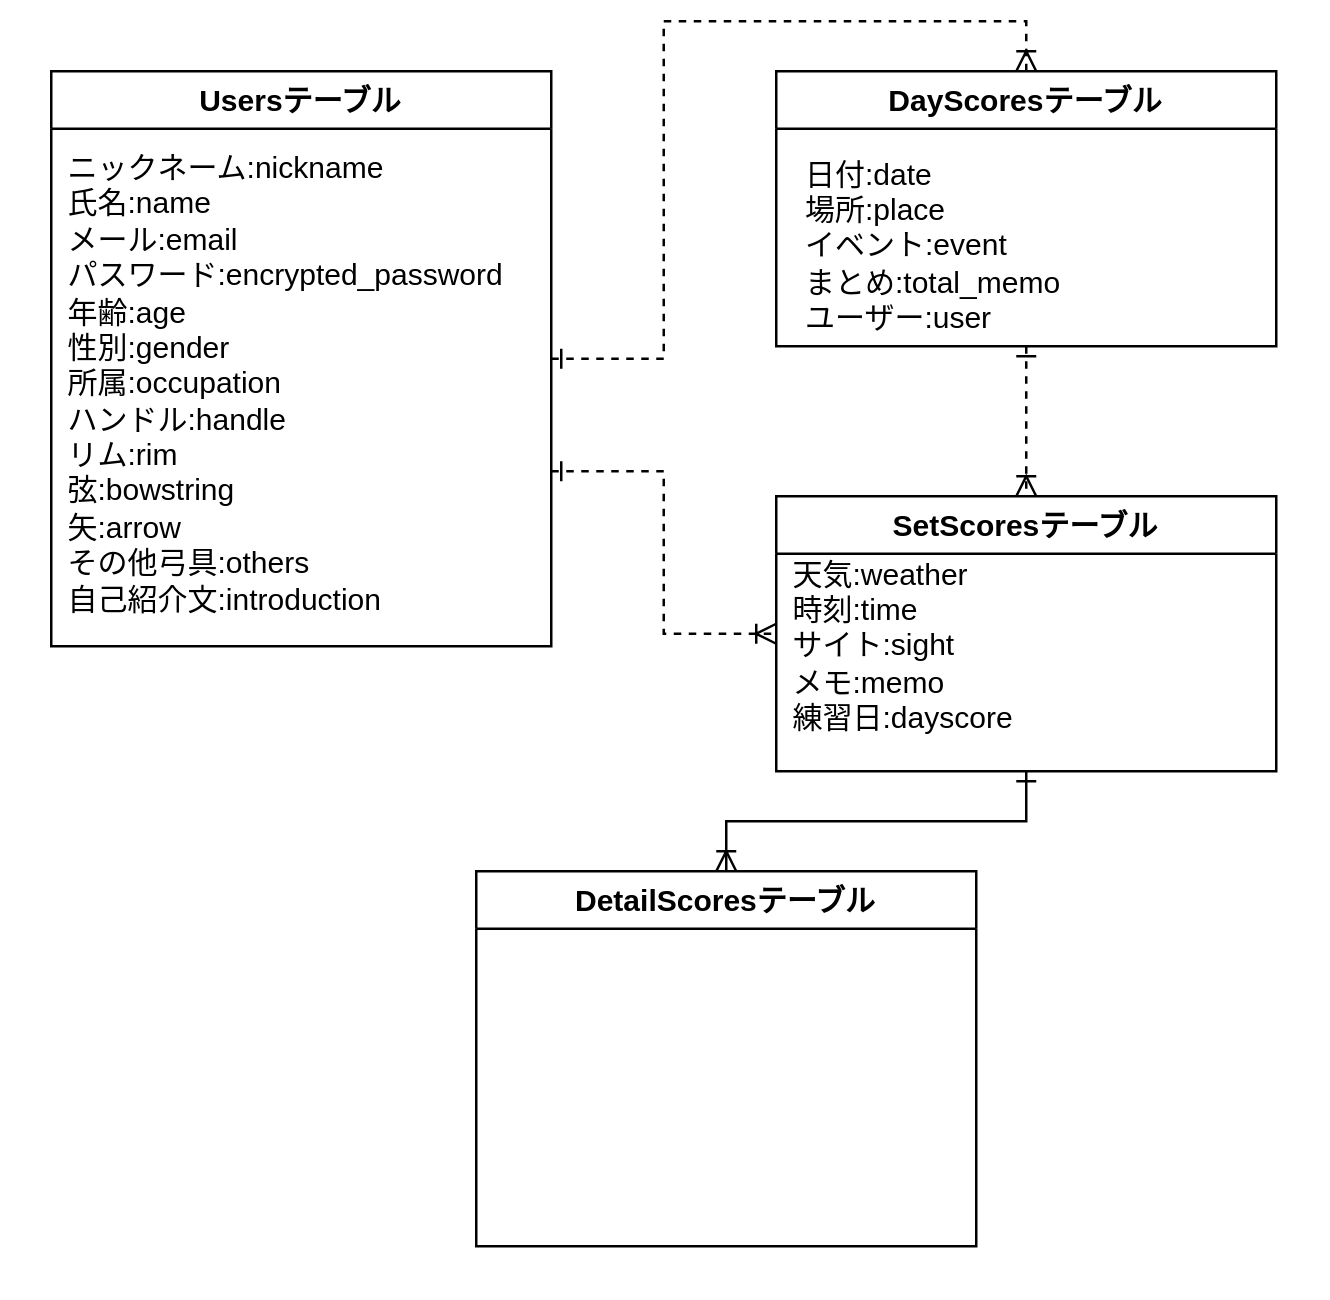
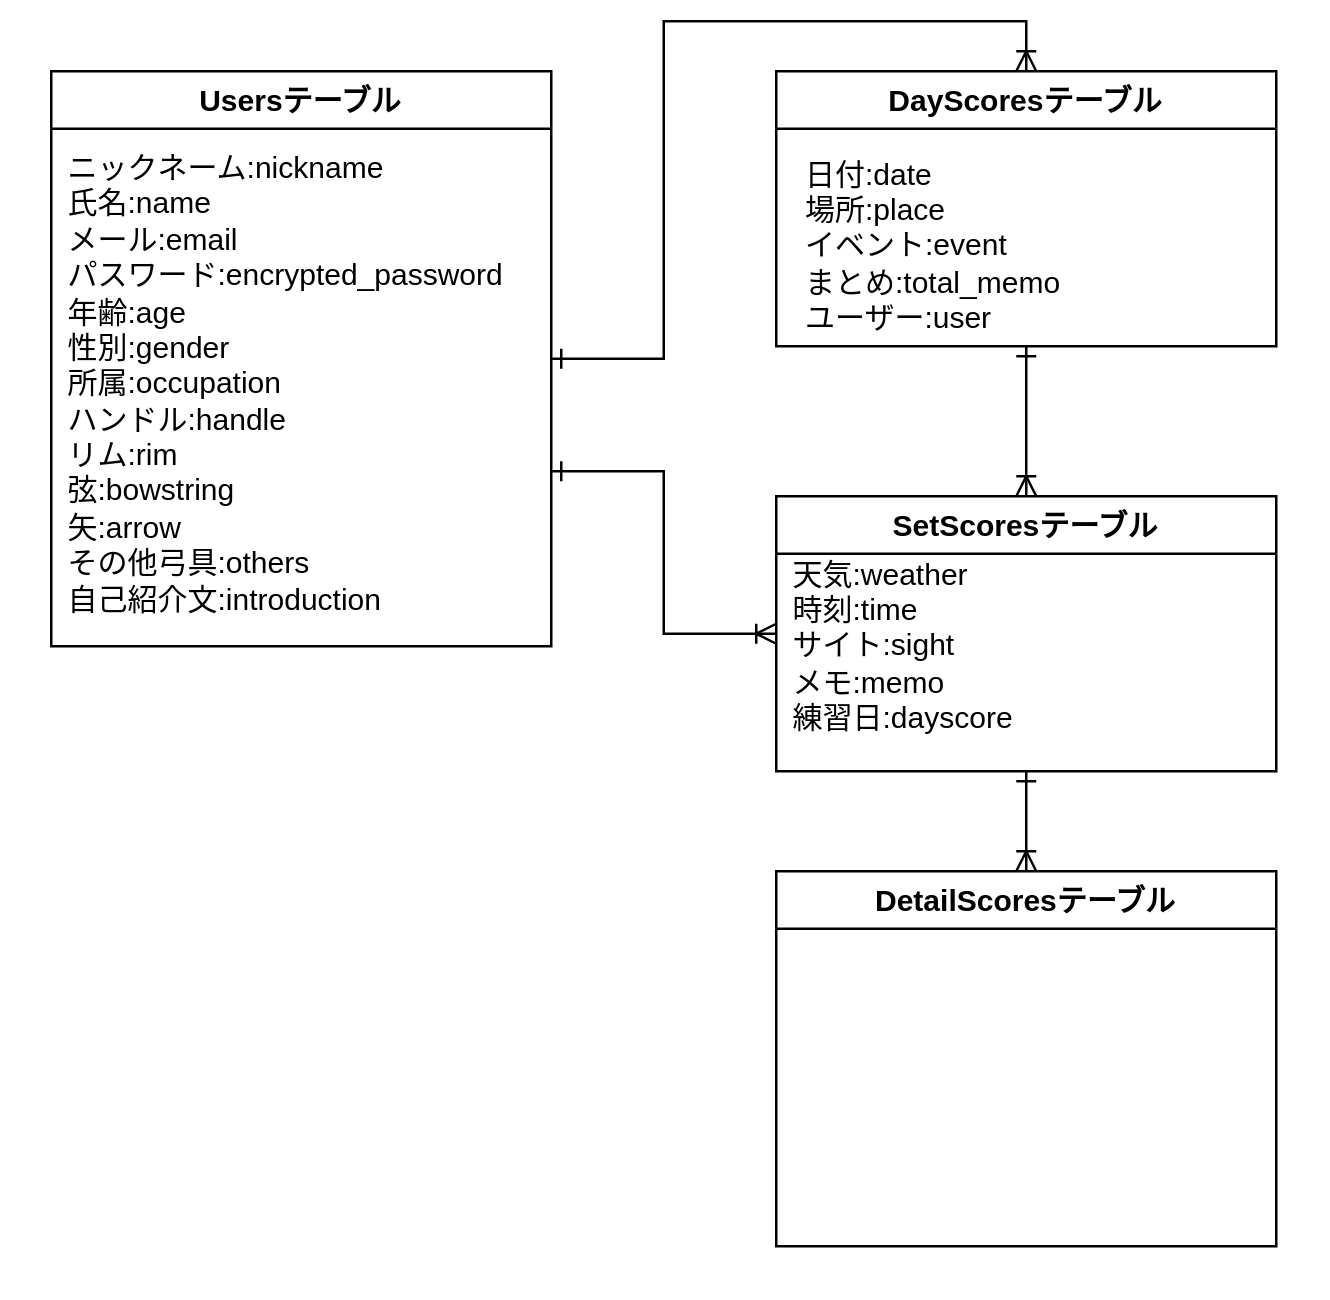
  <mxCell id="0" />
  <mxCell id="1" parent="0" />
- <mxCell id="2" value="" style="edgeStyle=orthogonalEdgeStyle;rounded=0;orthogonalLoop=1;jettySize=auto;html=1;entryX=0.5;entryY=0;entryDx=0;entryDy=0;endArrow=ERoneToMany;endFill=0;startArrow=ERone;startFill=0;dashed=1;" edge="1" parent="1" source="4" target="7"><mxGeometry relative="1" as="geometry" /></mxCell>
- <mxCell id="3" style="edgeStyle=orthogonalEdgeStyle;rounded=0;orthogonalLoop=1;jettySize=auto;html=1;entryX=0;entryY=0.5;entryDx=0;entryDy=0;startArrow=ERone;startFill=0;endArrow=ERoneToMany;endFill=0;dashed=1;" edge="1" parent="1" source="4" target="10"><mxGeometry relative="1" as="geometry"><Array as="points"><mxPoint x="265" y="180" /><mxPoint x="265" y="245" /></Array></mxGeometry></mxCell>
+ <mxCell id="2" value="" style="edgeStyle=orthogonalEdgeStyle;rounded=0;orthogonalLoop=1;jettySize=auto;html=1;entryX=0.5;entryY=0;entryDx=0;entryDy=0;endArrow=ERoneToMany;endFill=0;startArrow=ERone;startFill=0;" edge="1" parent="1" source="4" target="7"><mxGeometry relative="1" as="geometry" /></mxCell>
+ <mxCell id="3" style="edgeStyle=orthogonalEdgeStyle;rounded=0;orthogonalLoop=1;jettySize=auto;html=1;entryX=0;entryY=0.5;entryDx=0;entryDy=0;startArrow=ERone;startFill=0;endArrow=ERoneToMany;endFill=0;" edge="1" parent="1" source="4" target="10"><mxGeometry relative="1" as="geometry"><Array as="points"><mxPoint x="265" y="180" /><mxPoint x="265" y="245" /></Array></mxGeometry></mxCell>
  <mxCell id="4" value="Usersテーブル" style="swimlane;" vertex="1" parent="1"><mxGeometry x="20" y="20" width="200" height="230" as="geometry" /></mxCell>
  <mxCell id="5" value="ニックネーム:nickname&lt;br&gt;氏名:name&lt;br&gt;メール:email&lt;br&gt;パスワード:encrypted_password&lt;br&gt;年齢:age&lt;br&gt;性別:gender&lt;br&gt;所属:occupation&lt;br&gt;ハンドル:handle&lt;br&gt;リム:rim&lt;br&gt;弦:bowstring&lt;br&gt;矢:arrow&lt;br&gt;その他弓具:others&lt;br&gt;自己紹介文:introduction" style="text;html=1;align=left;verticalAlign=middle;resizable=0;points=[];autosize=1;strokeColor=none;" vertex="1" parent="4"><mxGeometry x="5" y="30" width="190" height="190" as="geometry" /></mxCell>
- <mxCell id="6" value="" style="edgeStyle=orthogonalEdgeStyle;rounded=0;orthogonalLoop=1;jettySize=auto;html=1;startArrow=ERone;startFill=0;endArrow=ERoneToMany;endFill=0;dashed=1;" edge="1" parent="1" source="7" target="10"><mxGeometry relative="1" as="geometry" /></mxCell>
+ <mxCell id="6" value="" style="edgeStyle=orthogonalEdgeStyle;rounded=0;orthogonalLoop=1;jettySize=auto;html=1;startArrow=ERone;startFill=0;endArrow=ERoneToMany;endFill=0;" edge="1" parent="1" source="7" target="10"><mxGeometry relative="1" as="geometry" /></mxCell>
  <mxCell id="7" value="DayScoresテーブル" style="swimlane;" vertex="1" parent="1"><mxGeometry x="310" y="20" width="200" height="110" as="geometry" /></mxCell>
  <mxCell id="8" value="日付:date&lt;br&gt;場所:place&lt;br&gt;イベント:event&lt;br&gt;まとめ:total_memo&lt;br&gt;ユーザー:user" style="text;html=1;align=left;verticalAlign=middle;resizable=0;points=[];autosize=1;strokeColor=none;" vertex="1" parent="7"><mxGeometry x="10" y="30" width="120" height="80" as="geometry" /></mxCell>
  <mxCell id="9" style="edgeStyle=orthogonalEdgeStyle;rounded=0;orthogonalLoop=1;jettySize=auto;html=1;startArrow=ERone;startFill=0;endArrow=ERoneToMany;endFill=0;entryX=0.5;entryY=0;entryDx=0;entryDy=0;" edge="1" parent="1" source="10" target="12"><mxGeometry relative="1" as="geometry"><mxPoint x="420" y="360" as="targetPoint" /></mxGeometry></mxCell>
  <mxCell id="10" value="SetScoresテーブル" style="swimlane;" vertex="1" parent="1"><mxGeometry x="310" y="190" width="200" height="110" as="geometry" /></mxCell>
  <mxCell id="11" value="天気:weather&lt;br&gt;時刻:time&lt;br&gt;サイト:sight&lt;br&gt;メモ:memo&lt;br&gt;練習日:dayscore" style="text;html=1;align=left;verticalAlign=middle;resizable=0;points=[];autosize=1;strokeColor=none;" vertex="1" parent="10"><mxGeometry x="5" y="20" width="100" height="80" as="geometry" /></mxCell>
- <mxCell id="12" value="DetailScoresテーブル" style="swimlane;startSize=23;" vertex="1" parent="1"><mxGeometry x="190" y="340" width="200" height="150" as="geometry" /></mxCell>
+ <mxCell id="12" value="DetailScoresテーブル" style="swimlane;startSize=23;" vertex="1" parent="1"><mxGeometry x="310" y="340" width="200" height="150" as="geometry" /></mxCell>
